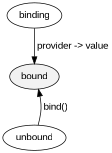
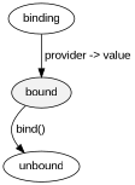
  digraph {
    fontname="Liberation Sans"
    node [fontname="Liberation Sans"]
    edge [fontname="Liberation Sans"]
    bound [fillcolor=gray95 style=filled]
    unbound
    binding
-   unbound -> bound [label=" bind()\n"]
+   bound -> unbound [label=" bind()\n"]
    binding -> bound [label=" provider -> value"]
  }
